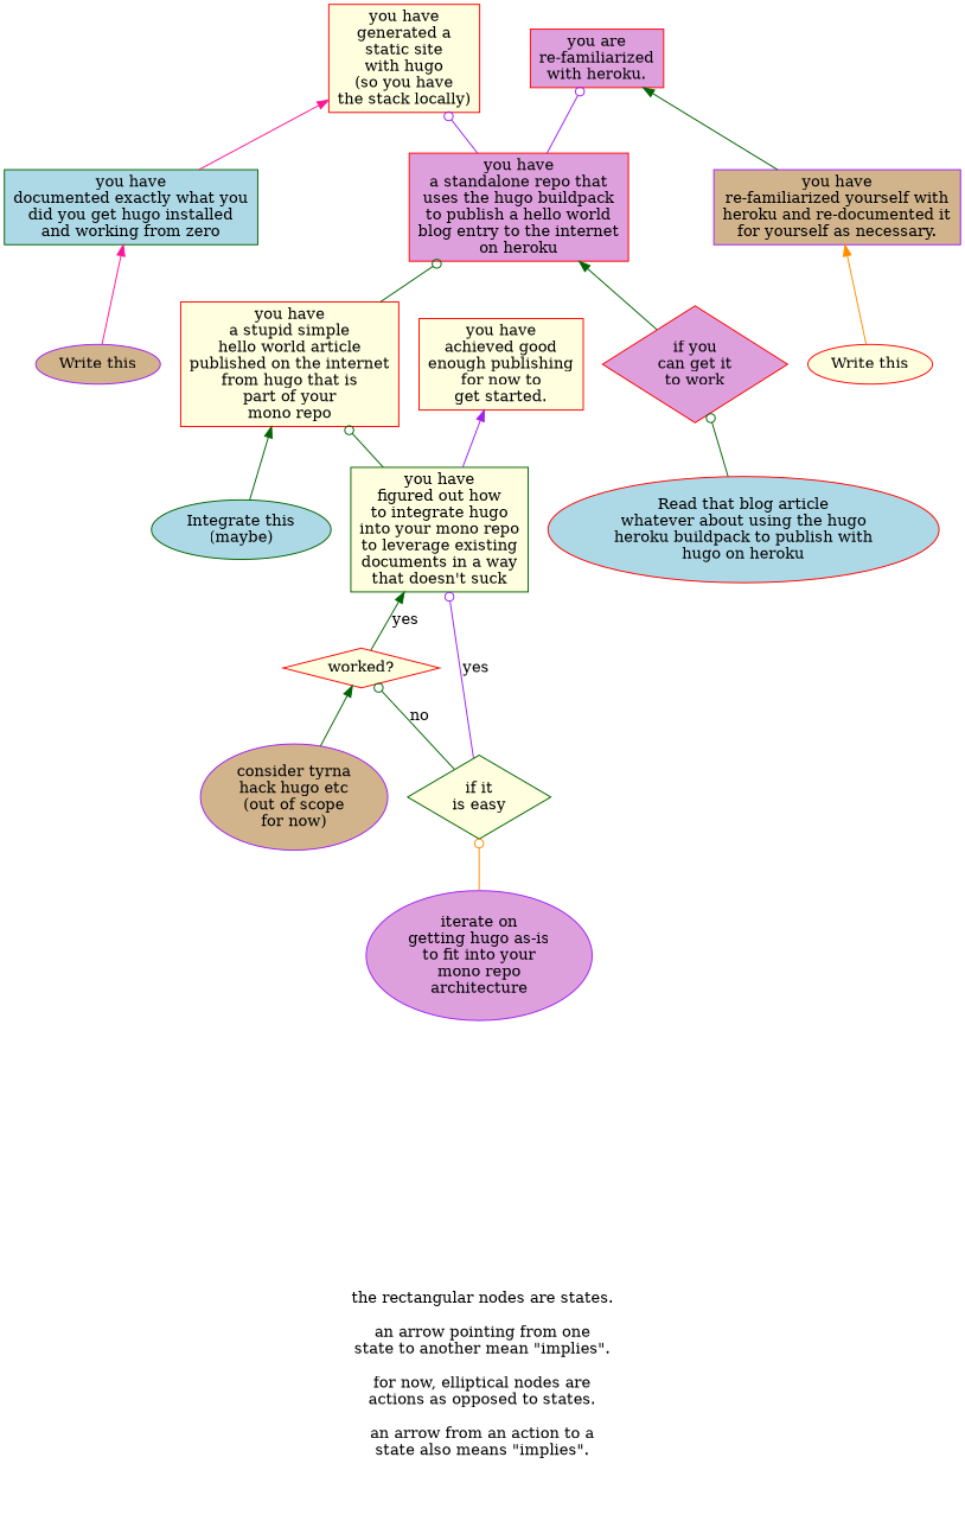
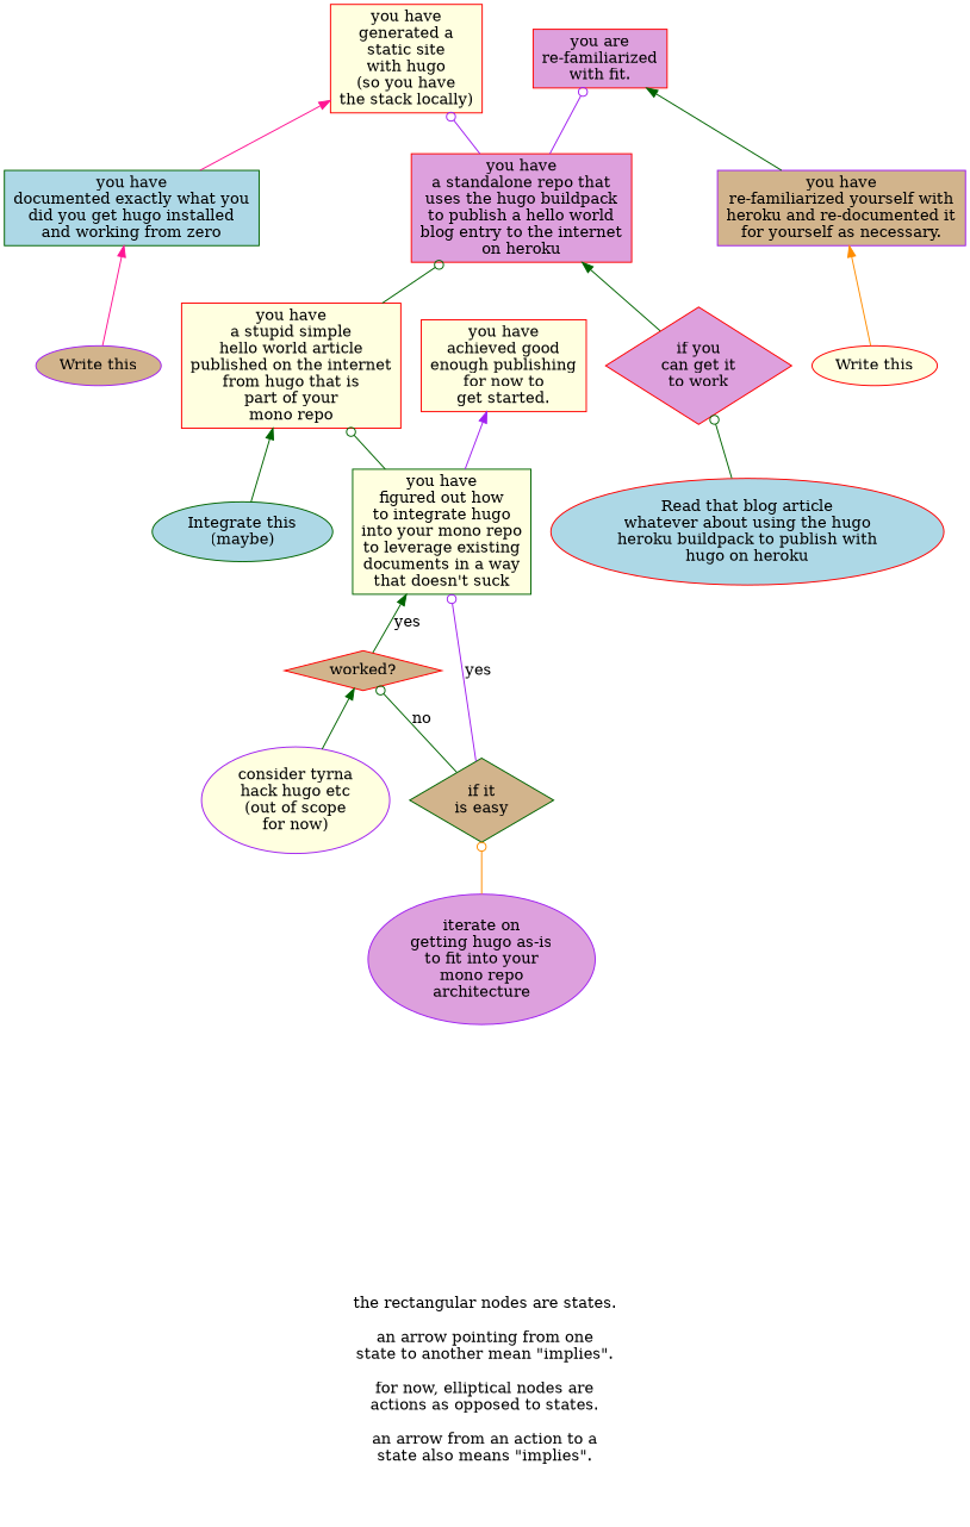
  digraph {
    label="\nthe rectangular nodes are states.\n\nan arrow pointing from one\nstate to another mean \"implies\".\n\nfor now, elliptical nodes are\nactions as opposed to states.\n\nan arrow from an action to a\nstate also means \"implies\".\n\n\n\n"
    rankdir=BT
    node [color=red fillcolor=lightyellow shape=rect style=filled]
    edge [arrowhead=normal color=darkgreen]
-   n1 [fillcolor=plum label="you are\nre-familiarized\nwith heroku."]
+   n1 [fillcolor=plum label="you are\nre-familiarized\nwith fit."]
    n2 [label="you have\ngenerated a\nstatic site\nwith hugo\n(so you have\nthe stack locally)"]
    n3 [label="you have\nachieved good\nenough publishing\nfor now to\nget started."]
    n4 [label="you have\na stupid simple\nhello world article\npublished on the internet\nfrom hugo that is\npart of your\nmono repo"]
    n5 [fillcolor=plum label="you have\na standalone repo that\nuses the hugo buildpack\nto publish a hello world\nblog entry to the internet\non heroku"]
    n6 [color=darkgreen fillcolor=lightblue label="Integrate this\n(maybe)" shape=""]
    n7 [color=darkgreen label="you have\nfigured out how\nto integrate hugo\ninto your mono repo\nto leverage existing\ndocuments in a way\nthat doesn't suck"]
-   n8 [color=darkgreen label="if it\nis easy" shape=diamond]
-   n9 [label="worked?" shape=diamond]
-   n10 [color=purple fillcolor=tan label="consider tyrna\nhack hugo etc\n(out of scope\nfor now)" shape=""]
+   n8 [color=darkgreen fillcolor=tan label="if it\nis easy" shape=diamond]
+   n9 [fillcolor=tan label="worked?" shape=diamond]
+   n10 [color=purple label="consider tyrna\nhack hugo etc\n(out of scope\nfor now)" shape=""]
    n11 [color=purple fillcolor=plum label="iterate on\ngetting hugo as-is\nto fit into your\nmono repo\narchitecture" shape=""]
    n12 [fillcolor=plum label="if you\ncan get it\nto work" shape=diamond]
    n13 [fillcolor=lightblue label="Read that blog article\nwhatever about using the hugo\nheroku buildpack to publish with\nhugo on heroku\n" shape=""]
    n14 [color=purple fillcolor=tan label="you have\nre-familiarized yourself with\nheroku and re-documented it\nfor yourself as necessary."]
    n15 [label="Write this" shape=""]
    n16 [color=darkgreen fillcolor=lightblue label="you have\ndocumented exactly what you\ndid you get hugo installed\nand working from zero"]
    n17 [color=purple fillcolor=tan label="Write this" shape=""]
    n4 -> n5 [arrowhead=odot]
    n5 -> n1 [arrowhead=odot color=purple]
    n5 -> n2 [arrowhead=odot color=purple]
    n6 -> n4
    n7 -> n3 [color=purple]
    n7 -> n4 [arrowhead=odot]
    n8 -> n7 [arrowhead=odot color=purple label=yes]
    n8 -> n9 [arrowhead=odot label=no]
    n9 -> n7 [label=yes]
    n10 -> n9
    n11 -> n8 [arrowhead=odot color=darkorange]
    n12 -> n5
    n13 -> n12 [arrowhead=odot]
    n14 -> n1
    n15 -> n14 [color=darkorange]
    n16 -> n2 [color=deeppink]
    n17 -> n16 [color=deeppink]
  }
